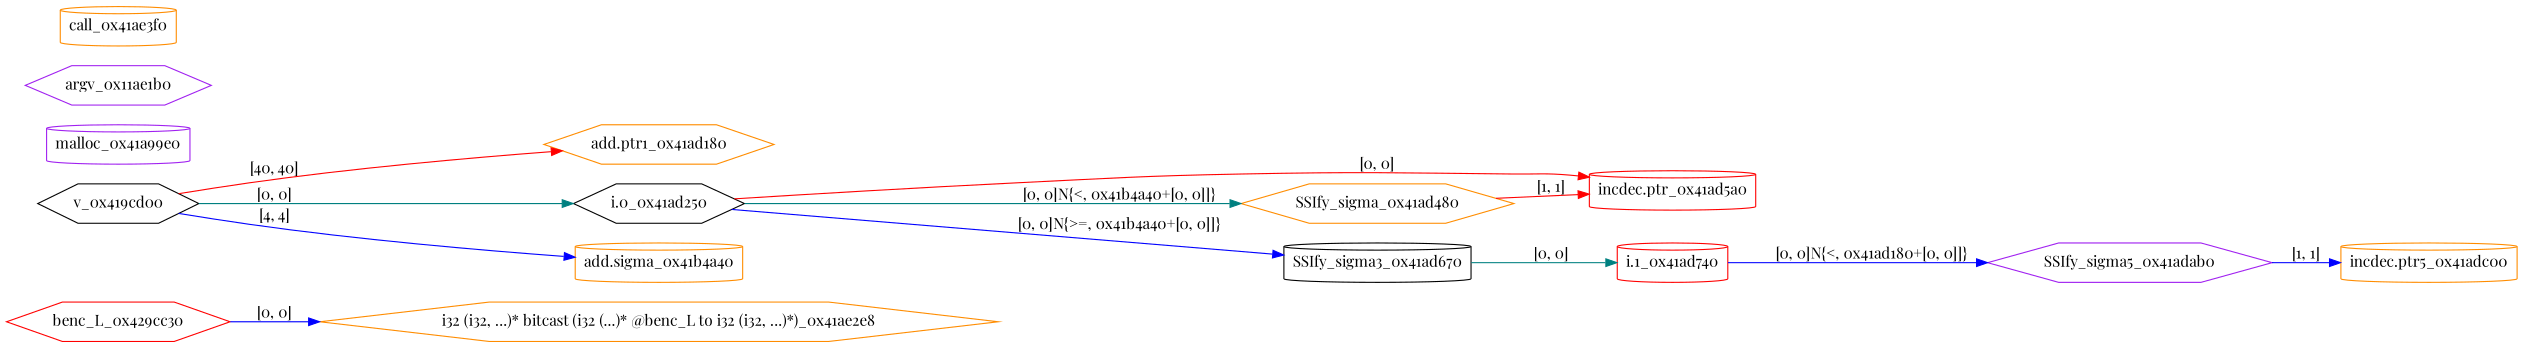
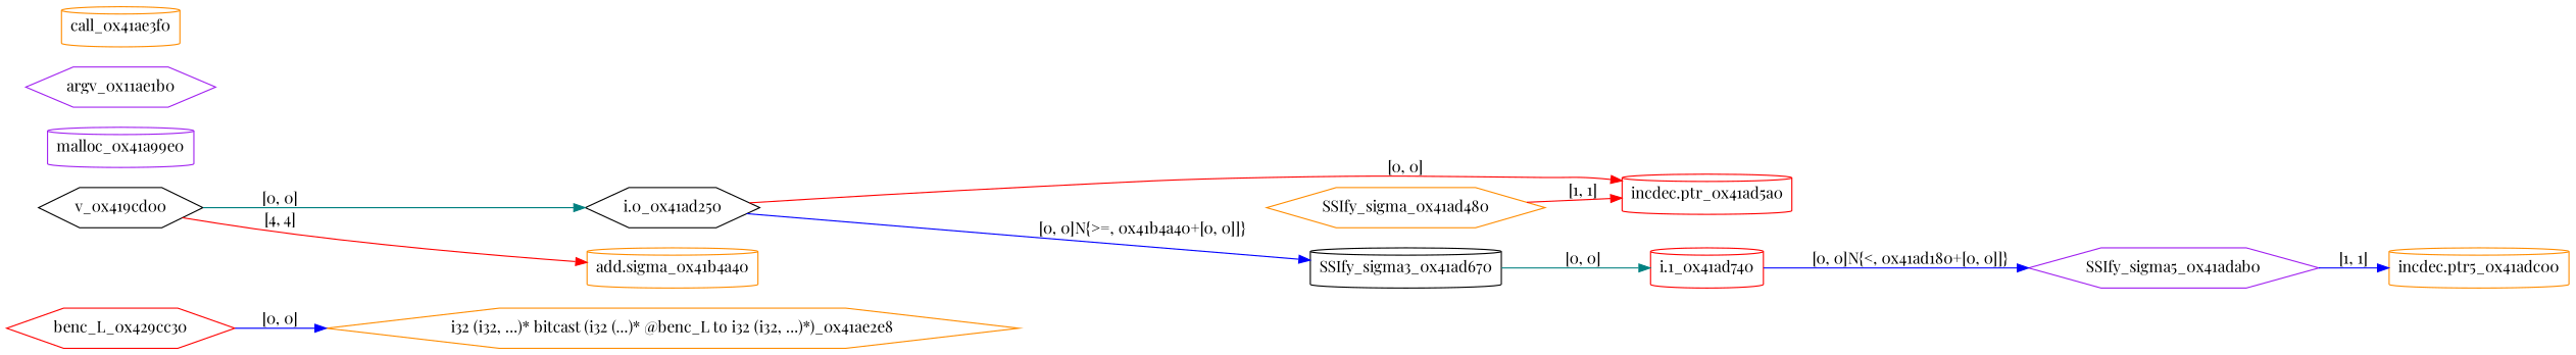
  digraph {
    fontname="Playfair Display"
    rankdir=LR
    node [color=darkorange fontname="Playfair Display" shape=hexagon]
    edge [color=blue fontname="Playfair Display"]
    n1 [color=red label=benc_L_0x429cc30]
    "i32 (i32, ...)* bitcast (i32 (...)* @benc_L to i32 (i32, ...)*)_0x41ae2e8"
    v_0x419cd00 [color=black]
-   "add.ptr1_0x41ad180"
    "i.0_0x41ad250" [color=black]
    n6 [label="add.sigma_0x41b4a40" shape=cylinder]
    SSIfy_sigma_0x41ad480
    SSIfy_sigma3_0x41ad670 [color=black shape=cylinder]
    "incdec.ptr_0x41ad5a0" [color=red shape=cylinder]
    malloc_0x41a99e0 [color=purple shape=cylinder]
    "i.1_0x41ad740" [color=red shape=cylinder]
    SSIfy_sigma5_0x41adab0 [color=purple]
    "incdec.ptr5_0x41adc00" [shape=cylinder]
    n14 [color=purple label=argv_0x11ae1b0]
    call_0x41ae3f0 [shape=cylinder]
    n1 -> "i32 (i32, ...)* bitcast (i32 (...)* @benc_L to i32 (i32, ...)*)_0x41ae2e8" [label="[0, 0]"]
-   v_0x419cd00 -> "add.ptr1_0x41ad180" [color=red label="[40, 40]"]
    v_0x419cd00 -> "i.0_0x41ad250" [color=teal label="[0, 0]"]
-   v_0x419cd00 -> n6 [label="[4, 4]"]
-   "i.0_0x41ad250" -> SSIfy_sigma_0x41ad480 [color=teal label="[0, 0]N{<, 0x41b4a40+[0, 0]]}"]
+   v_0x419cd00 -> n6 [color=red label="[4, 4]"]
    "i.0_0x41ad250" -> SSIfy_sigma3_0x41ad670 [label="[0, 0]N{>=, 0x41b4a40+[0, 0]]}"]
    "i.0_0x41ad250" -> "incdec.ptr_0x41ad5a0" [color=red label="[0, 0]"]
    SSIfy_sigma_0x41ad480 -> "incdec.ptr_0x41ad5a0" [color=red label="[1, 1]"]
    SSIfy_sigma3_0x41ad670 -> "i.1_0x41ad740" [color=teal label="[0, 0]"]
    "i.1_0x41ad740" -> SSIfy_sigma5_0x41adab0 [label="[0, 0]N{<, 0x41ad180+[0, 0]]}"]
    SSIfy_sigma5_0x41adab0 -> "incdec.ptr5_0x41adc00" [label="[1, 1]"]
  }
